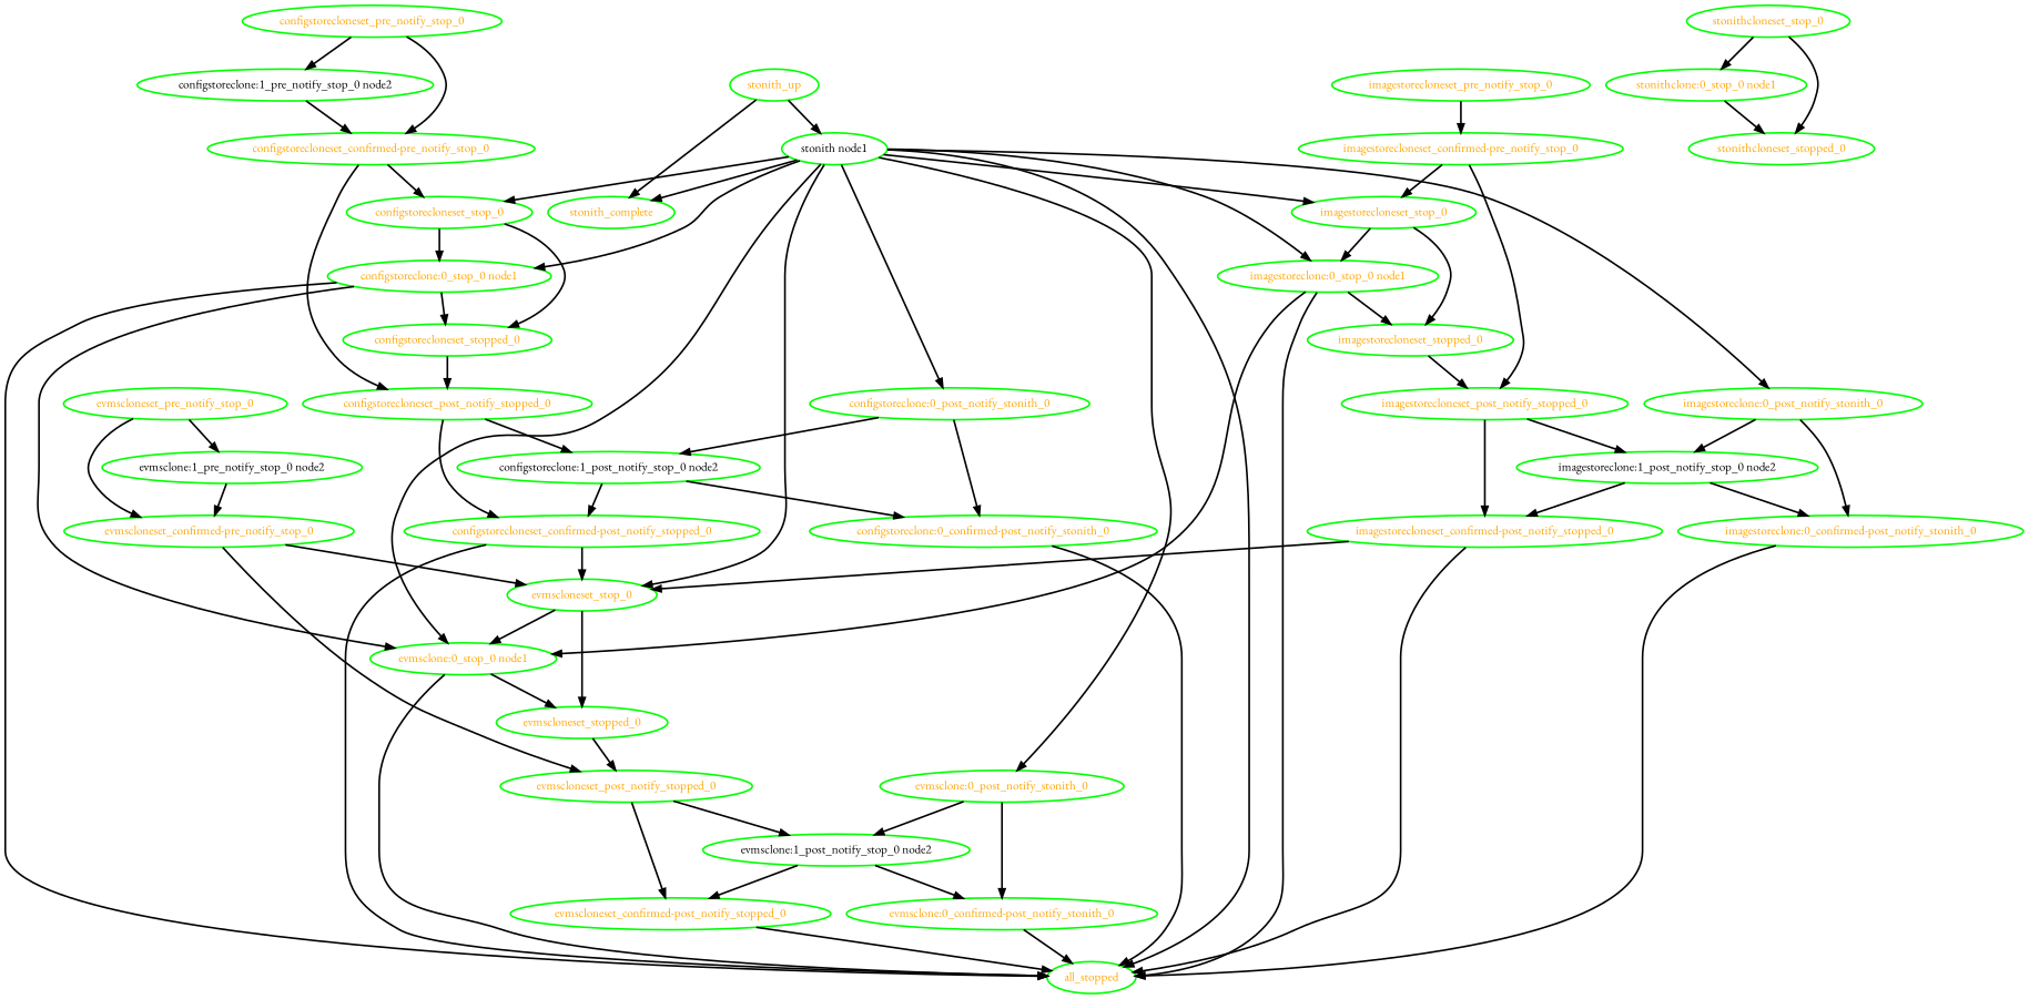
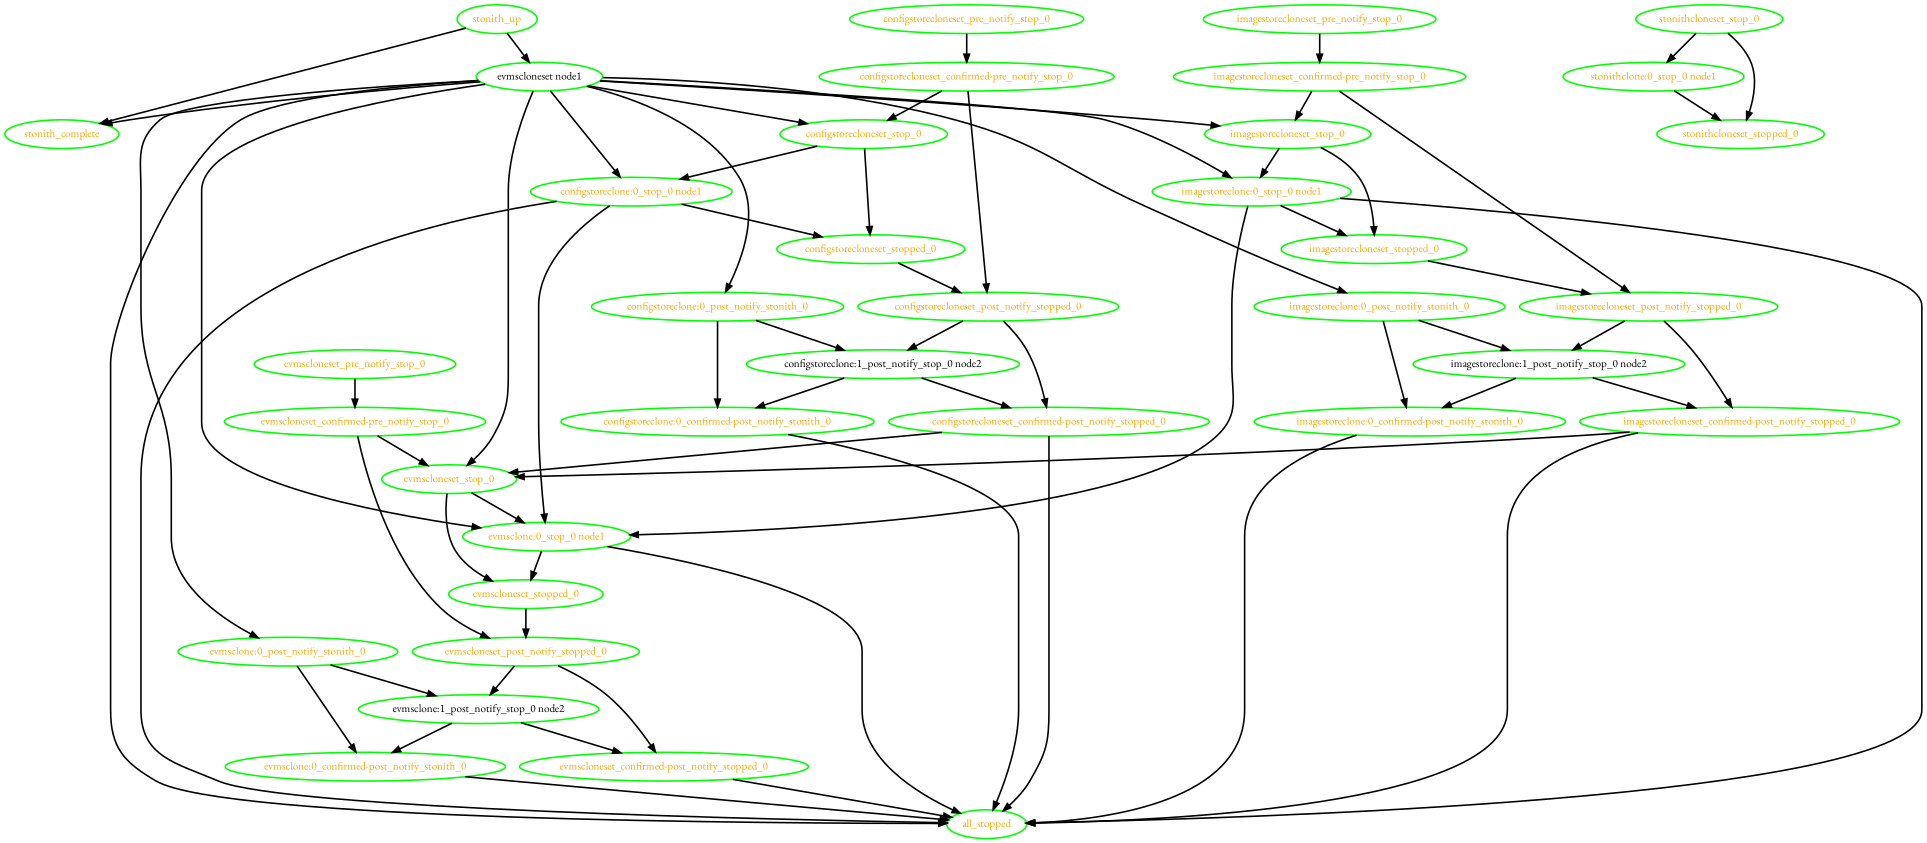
  digraph {
    fontname="EB Garamond"
    node [color=green fontcolor=orange fontname="EB Garamond" style=bold]
    edge [fontname="EB Garamond" style=bold]
    "configstoreclone:0_confirmed-post_notify_stonith_0"
    all_stopped
    "configstoreclone:0_post_notify_stonith_0"
    "configstoreclone:1_post_notify_stop_0 node2" [fontcolor=black]
    "configstorecloneset_confirmed-post_notify_stopped_0"
    evmscloneset_stop_0
    "configstoreclone:0_stop_0 node1"
    configstorecloneset_stopped_0
    "evmsclone:0_stop_0 node1"
    configstorecloneset_post_notify_stopped_0
    evmscloneset_stopped_0
    evmscloneset_post_notify_stopped_0
-   "configstoreclone:1_pre_notify_stop_0 node2" [fontcolor=black]
    "configstorecloneset_confirmed-pre_notify_stop_0"
    configstorecloneset_stop_0
    configstorecloneset_pre_notify_stop_0
    "evmsclone:0_confirmed-post_notify_stonith_0"
    "evmsclone:0_post_notify_stonith_0"
    "evmsclone:1_post_notify_stop_0 node2" [fontcolor=black]
    "evmscloneset_confirmed-post_notify_stopped_0"
-   "evmsclone:1_pre_notify_stop_0 node2" [fontcolor=black]
    "evmscloneset_confirmed-pre_notify_stop_0"
    evmscloneset_pre_notify_stop_0
    "imagestoreclone:0_confirmed-post_notify_stonith_0"
    "imagestoreclone:0_post_notify_stonith_0"
    "imagestoreclone:1_post_notify_stop_0 node2" [fontcolor=black]
    "imagestorecloneset_confirmed-post_notify_stopped_0"
    "imagestoreclone:0_stop_0 node1"
    imagestorecloneset_stopped_0
    imagestorecloneset_post_notify_stopped_0
    "imagestorecloneset_confirmed-pre_notify_stop_0"
    imagestorecloneset_stop_0
    imagestorecloneset_pre_notify_stop_0
-   "stonith node1" [fontcolor=black]
+   "stonith node1" [fontcolor=black label="evmscloneset node1"]
    stonith_complete
    stonith_up
    "stonithclone:0_stop_0 node1"
    stonithcloneset_stopped_0
    stonithcloneset_stop_0
    "configstoreclone:0_confirmed-post_notify_stonith_0" -> all_stopped
    "configstoreclone:0_post_notify_stonith_0" -> "configstoreclone:0_confirmed-post_notify_stonith_0"
    "configstoreclone:0_post_notify_stonith_0" -> "configstoreclone:1_post_notify_stop_0 node2"
    "configstoreclone:1_post_notify_stop_0 node2" -> "configstoreclone:0_confirmed-post_notify_stonith_0"
    "configstoreclone:1_post_notify_stop_0 node2" -> "configstorecloneset_confirmed-post_notify_stopped_0"
    "configstorecloneset_confirmed-post_notify_stopped_0" -> all_stopped
    "configstorecloneset_confirmed-post_notify_stopped_0" -> evmscloneset_stop_0
    evmscloneset_stop_0 -> "evmsclone:0_stop_0 node1"
    evmscloneset_stop_0 -> evmscloneset_stopped_0
    "configstoreclone:0_stop_0 node1" -> all_stopped
    "configstoreclone:0_stop_0 node1" -> configstorecloneset_stopped_0
    "configstoreclone:0_stop_0 node1" -> "evmsclone:0_stop_0 node1"
    configstorecloneset_stopped_0 -> configstorecloneset_post_notify_stopped_0
    "evmsclone:0_stop_0 node1" -> all_stopped
    "evmsclone:0_stop_0 node1" -> evmscloneset_stopped_0
    configstorecloneset_post_notify_stopped_0 -> "configstoreclone:1_post_notify_stop_0 node2"
    configstorecloneset_post_notify_stopped_0 -> "configstorecloneset_confirmed-post_notify_stopped_0"
    evmscloneset_stopped_0 -> evmscloneset_post_notify_stopped_0
    evmscloneset_post_notify_stopped_0 -> "evmsclone:1_post_notify_stop_0 node2"
    evmscloneset_post_notify_stopped_0 -> "evmscloneset_confirmed-post_notify_stopped_0"
-   "configstoreclone:1_pre_notify_stop_0 node2" -> "configstorecloneset_confirmed-pre_notify_stop_0"
    "configstorecloneset_confirmed-pre_notify_stop_0" -> configstorecloneset_post_notify_stopped_0
    "configstorecloneset_confirmed-pre_notify_stop_0" -> configstorecloneset_stop_0
    configstorecloneset_stop_0 -> "configstoreclone:0_stop_0 node1"
    configstorecloneset_stop_0 -> configstorecloneset_stopped_0
-   configstorecloneset_pre_notify_stop_0 -> "configstoreclone:1_pre_notify_stop_0 node2"
    configstorecloneset_pre_notify_stop_0 -> "configstorecloneset_confirmed-pre_notify_stop_0"
    "evmsclone:0_confirmed-post_notify_stonith_0" -> all_stopped
    "evmsclone:0_post_notify_stonith_0" -> "evmsclone:0_confirmed-post_notify_stonith_0"
    "evmsclone:0_post_notify_stonith_0" -> "evmsclone:1_post_notify_stop_0 node2"
    "evmsclone:1_post_notify_stop_0 node2" -> "evmsclone:0_confirmed-post_notify_stonith_0"
    "evmsclone:1_post_notify_stop_0 node2" -> "evmscloneset_confirmed-post_notify_stopped_0"
    "evmscloneset_confirmed-post_notify_stopped_0" -> all_stopped
-   "evmsclone:1_pre_notify_stop_0 node2" -> "evmscloneset_confirmed-pre_notify_stop_0"
    "evmscloneset_confirmed-pre_notify_stop_0" -> evmscloneset_stop_0
    "evmscloneset_confirmed-pre_notify_stop_0" -> evmscloneset_post_notify_stopped_0
-   evmscloneset_pre_notify_stop_0 -> "evmsclone:1_pre_notify_stop_0 node2"
    evmscloneset_pre_notify_stop_0 -> "evmscloneset_confirmed-pre_notify_stop_0"
    "imagestoreclone:0_confirmed-post_notify_stonith_0" -> all_stopped
    "imagestoreclone:0_post_notify_stonith_0" -> "imagestoreclone:0_confirmed-post_notify_stonith_0"
    "imagestoreclone:0_post_notify_stonith_0" -> "imagestoreclone:1_post_notify_stop_0 node2"
    "imagestoreclone:1_post_notify_stop_0 node2" -> "imagestoreclone:0_confirmed-post_notify_stonith_0"
    "imagestoreclone:1_post_notify_stop_0 node2" -> "imagestorecloneset_confirmed-post_notify_stopped_0"
    "imagestorecloneset_confirmed-post_notify_stopped_0" -> all_stopped
    "imagestorecloneset_confirmed-post_notify_stopped_0" -> evmscloneset_stop_0
    "imagestoreclone:0_stop_0 node1" -> all_stopped
    "imagestoreclone:0_stop_0 node1" -> "evmsclone:0_stop_0 node1"
    "imagestoreclone:0_stop_0 node1" -> imagestorecloneset_stopped_0
    imagestorecloneset_stopped_0 -> imagestorecloneset_post_notify_stopped_0
    imagestorecloneset_post_notify_stopped_0 -> "imagestoreclone:1_post_notify_stop_0 node2"
    imagestorecloneset_post_notify_stopped_0 -> "imagestorecloneset_confirmed-post_notify_stopped_0"
    "imagestorecloneset_confirmed-pre_notify_stop_0" -> imagestorecloneset_post_notify_stopped_0
    "imagestorecloneset_confirmed-pre_notify_stop_0" -> imagestorecloneset_stop_0
    imagestorecloneset_stop_0 -> "imagestoreclone:0_stop_0 node1"
    imagestorecloneset_stop_0 -> imagestorecloneset_stopped_0
    imagestorecloneset_pre_notify_stop_0 -> "imagestorecloneset_confirmed-pre_notify_stop_0"
    "stonith node1" -> all_stopped
    "stonith node1" -> "configstoreclone:0_post_notify_stonith_0"
    "stonith node1" -> evmscloneset_stop_0
    "stonith node1" -> "configstoreclone:0_stop_0 node1"
    "stonith node1" -> "evmsclone:0_stop_0 node1"
    "stonith node1" -> configstorecloneset_stop_0
    "stonith node1" -> "evmsclone:0_post_notify_stonith_0"
    "stonith node1" -> "imagestoreclone:0_post_notify_stonith_0"
    "stonith node1" -> "imagestoreclone:0_stop_0 node1"
    "stonith node1" -> imagestorecloneset_stop_0
    "stonith node1" -> stonith_complete
    stonith_up -> "stonith node1"
    stonith_up -> stonith_complete
    "stonithclone:0_stop_0 node1" -> stonithcloneset_stopped_0
    stonithcloneset_stop_0 -> "stonithclone:0_stop_0 node1"
    stonithcloneset_stop_0 -> stonithcloneset_stopped_0
  }
